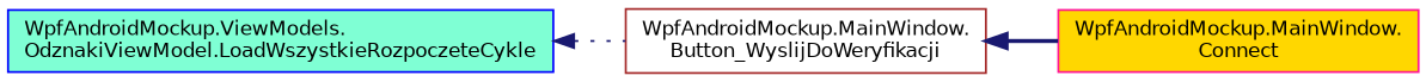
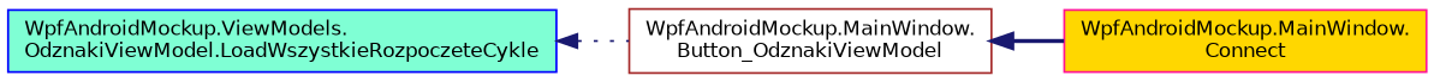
  digraph {
    rankdir=LR
    node [fontname=Helvetica fontsize=10 shape=record style=filled]
    edge [color=midnightblue dir=back fontname=Helvetica fontsize=10 labelfontname=Helvetica labelfontsize=10]
    n1 [color=blue fillcolor=aquamarine fontcolor=black height=0.2 label="WpfAndroidMockup.ViewModels.\lOdznakiViewModel.LoadWszystkieRozpoczeteCykle" width=0.4]
-   n2 [color=brown fillcolor=white height=0.2 label="WpfAndroidMockup.MainWindow.\lButton_WyslijDoWeryfikacji" width=0.4]
+   n2 [color=brown fillcolor=white height=0.2 label="WpfAndroidMockup.MainWindow.\lButton_OdznakiViewModel" width=0.4]
    n3 [color=deeppink fillcolor=gold height=0.2 label="WpfAndroidMockup.MainWindow.\lConnect" width=0.4]
    n1 -> n2 [style=dotted]
    n2 -> n3 [style=bold]
  }
